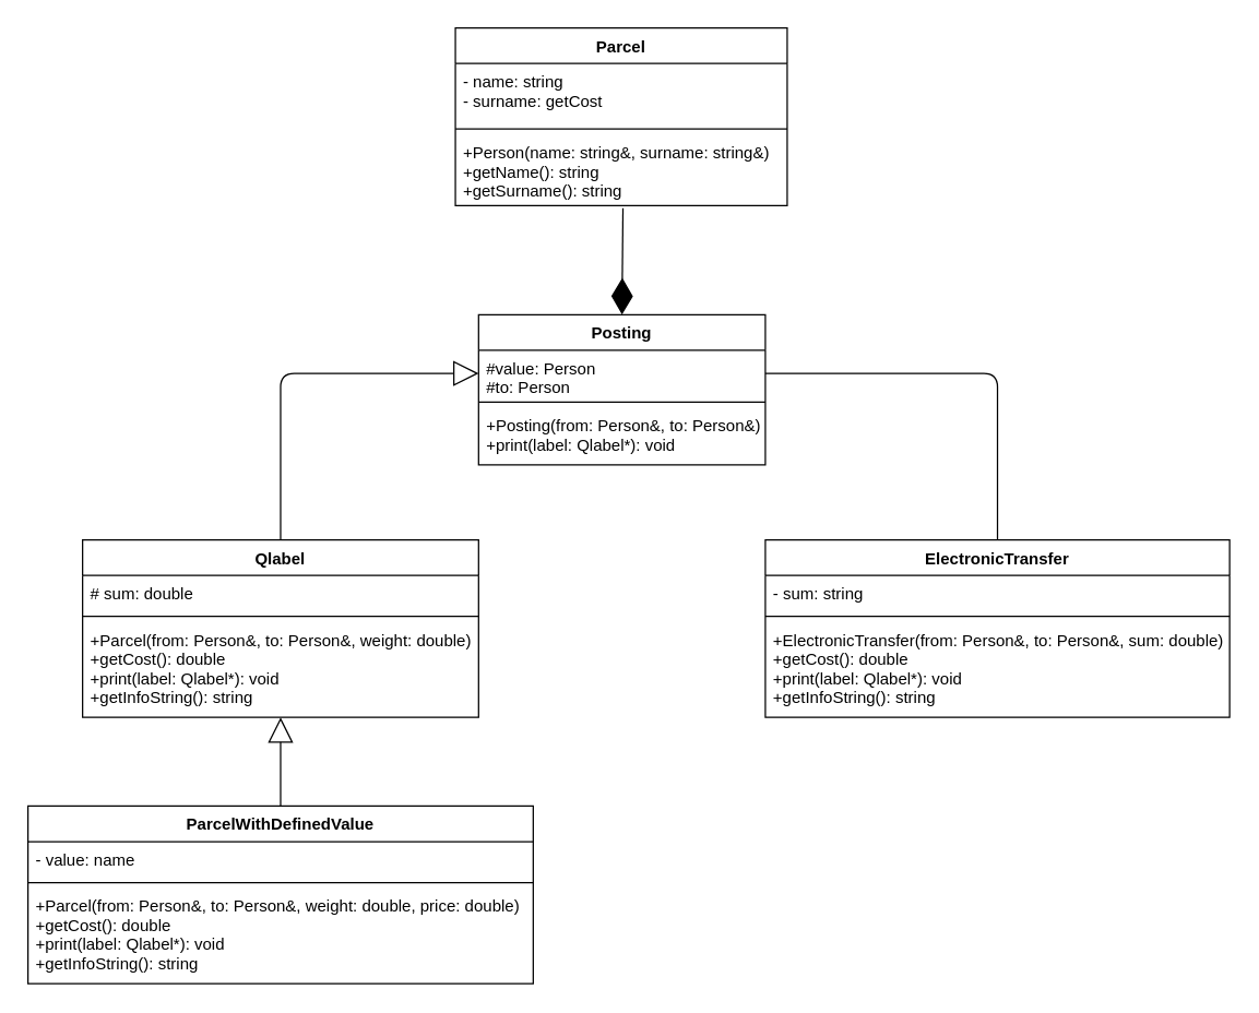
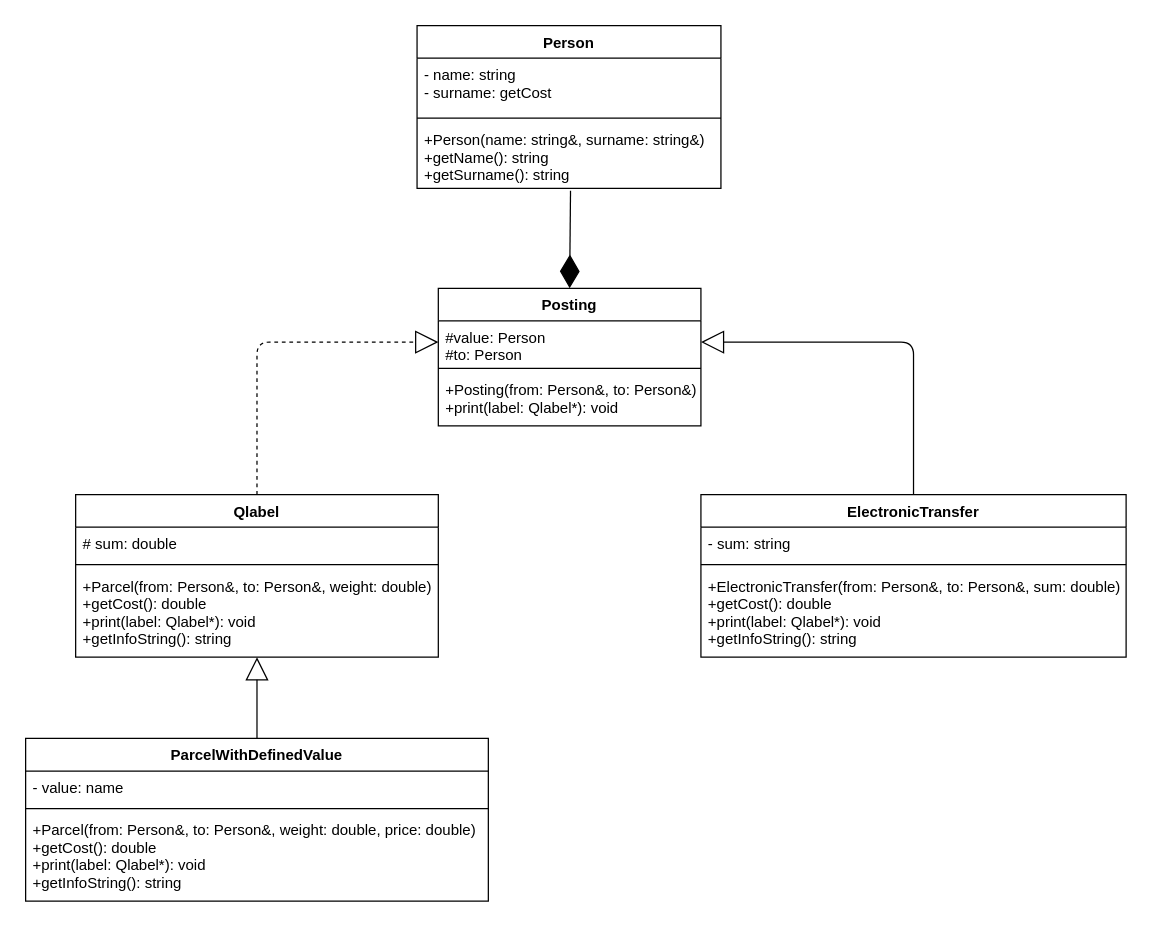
  <mxCell id="0" />
  <mxCell id="1" parent="0" />
  <mxCell id="2" value="Posting" style="swimlane;fontStyle=1;align=center;verticalAlign=top;childLayout=stackLayout;horizontal=1;startSize=26;horizontalStack=0;resizeParent=1;resizeParentMax=0;resizeLast=0;collapsible=1;marginBottom=0;" vertex="1" parent="1"><mxGeometry x="350" y="230" width="210" height="110" as="geometry" /></mxCell>
  <mxCell id="3" value="#value: Person&#10;#to: Person" style="text;strokeColor=none;fillColor=none;align=left;verticalAlign=top;spacingLeft=4;spacingRight=4;overflow=hidden;rotatable=0;points=[[0,0.5],[1,0.5]];portConstraint=eastwest;" vertex="1" parent="2"><mxGeometry y="26" width="210" height="34" as="geometry" /></mxCell>
  <mxCell id="4" value="" style="line;strokeWidth=1;fillColor=none;align=left;verticalAlign=middle;spacingTop=-1;spacingLeft=3;spacingRight=3;rotatable=0;labelPosition=right;points=[];portConstraint=eastwest;" vertex="1" parent="2"><mxGeometry y="60" width="210" height="8" as="geometry" /></mxCell>
  <mxCell id="5" value="+Posting(from: Person&amp;, to: Person&amp;)&#10;+print(label: Qlabel*): void" style="text;strokeColor=none;fillColor=none;align=left;verticalAlign=top;spacingLeft=4;spacingRight=4;overflow=hidden;rotatable=0;points=[[0,0.5],[1,0.5]];portConstraint=eastwest;" vertex="1" parent="2"><mxGeometry y="68" width="210" height="42" as="geometry" /></mxCell>
  <mxCell id="6" value="Qlabel" style="swimlane;fontStyle=1;align=center;verticalAlign=top;childLayout=stackLayout;horizontal=1;startSize=26;horizontalStack=0;resizeParent=1;resizeParentMax=0;resizeLast=0;collapsible=1;marginBottom=0;" vertex="1" parent="1"><mxGeometry x="60" y="395" width="290" height="130" as="geometry" /></mxCell>
  <mxCell id="7" value="# sum: double" style="text;strokeColor=none;fillColor=none;align=left;verticalAlign=top;spacingLeft=4;spacingRight=4;overflow=hidden;rotatable=0;points=[[0,0.5],[1,0.5]];portConstraint=eastwest;" vertex="1" parent="6"><mxGeometry y="26" width="290" height="26" as="geometry" /></mxCell>
  <mxCell id="8" value="" style="line;strokeWidth=1;fillColor=none;align=left;verticalAlign=middle;spacingTop=-1;spacingLeft=3;spacingRight=3;rotatable=0;labelPosition=right;points=[];portConstraint=eastwest;" vertex="1" parent="6"><mxGeometry y="52" width="290" height="8" as="geometry" /></mxCell>
  <mxCell id="9" value="+Parcel(from: Person&amp;, to: Person&amp;, weight: double)&#10;+getCost(): double&#10;+print(label: Qlabel*): void&#10;+getInfoString(): string" style="text;strokeColor=none;fillColor=none;align=left;verticalAlign=top;spacingLeft=4;spacingRight=4;overflow=hidden;rotatable=0;points=[[0,0.5],[1,0.5]];portConstraint=eastwest;" vertex="1" parent="6"><mxGeometry y="60" width="290" height="70" as="geometry" /></mxCell>
- <mxCell id="10" value="Parcel" style="swimlane;fontStyle=1;align=center;verticalAlign=top;childLayout=stackLayout;horizontal=1;startSize=26;horizontalStack=0;resizeParent=1;resizeParentMax=0;resizeLast=0;collapsible=1;marginBottom=0;" vertex="1" parent="1"><mxGeometry x="333" y="20" width="243" height="130" as="geometry" /></mxCell>
+ <mxCell id="10" value="Person" style="swimlane;fontStyle=1;align=center;verticalAlign=top;childLayout=stackLayout;horizontal=1;startSize=26;horizontalStack=0;resizeParent=1;resizeParentMax=0;resizeLast=0;collapsible=1;marginBottom=0;" vertex="1" parent="1"><mxGeometry x="333" y="20" width="243" height="130" as="geometry" /></mxCell>
  <mxCell id="11" value="- name: string&#10;- surname: getCost" style="text;strokeColor=none;fillColor=none;align=left;verticalAlign=top;spacingLeft=4;spacingRight=4;overflow=hidden;rotatable=0;points=[[0,0.5],[1,0.5]];portConstraint=eastwest;" vertex="1" parent="10"><mxGeometry y="26" width="243" height="44" as="geometry" /></mxCell>
  <mxCell id="12" value="" style="line;strokeWidth=1;fillColor=none;align=left;verticalAlign=middle;spacingTop=-1;spacingLeft=3;spacingRight=3;rotatable=0;labelPosition=right;points=[];portConstraint=eastwest;" vertex="1" parent="10"><mxGeometry y="70" width="243" height="8" as="geometry" /></mxCell>
  <mxCell id="13" value="+Person(name: string&amp;, surname: string&amp;) &#10;+getName(): string&#10;+getSurname(): string" style="text;strokeColor=none;fillColor=none;align=left;verticalAlign=top;spacingLeft=4;spacingRight=4;overflow=hidden;rotatable=0;points=[[0,0.5],[1,0.5]];portConstraint=eastwest;" vertex="1" parent="10"><mxGeometry y="78" width="243" height="52" as="geometry" /></mxCell>
  <mxCell id="14" value="" style="endArrow=diamondThin;endFill=1;endSize=24;html=1;entryX=0.5;entryY=0;entryDx=0;entryDy=0;exitX=0.505;exitY=1.038;exitDx=0;exitDy=0;exitPerimeter=0;" edge="1" parent="1" source="13" target="2"><mxGeometry width="160" relative="1" as="geometry"><mxPoint x="738" y="180" as="sourcePoint" /><mxPoint x="898" y="180" as="targetPoint" /></mxGeometry></mxCell>
- <mxCell id="15" value="" style="endArrow=block;endSize=16;endFill=0;html=1;exitX=0.5;exitY=0;exitDx=0;exitDy=0;entryX=0;entryY=0.5;entryDx=0;entryDy=0;edgeStyle=orthogonalEdgeStyle;" edge="1" parent="1" source="6" target="3"><mxGeometry width="160" relative="1" as="geometry"><mxPoint x="98" y="410" as="sourcePoint" /><mxPoint x="258" y="410" as="targetPoint" /></mxGeometry></mxCell>
+ <mxCell id="15" value="" style="endArrow=block;endSize=16;endFill=0;html=1;exitX=0.5;exitY=0;exitDx=0;exitDy=0;entryX=0;entryY=0.5;entryDx=0;entryDy=0;edgeStyle=orthogonalEdgeStyle;dashed=1;" edge="1" parent="1" source="6" target="3"><mxGeometry width="160" relative="1" as="geometry"><mxPoint x="98" y="410" as="sourcePoint" /><mxPoint x="258" y="410" as="targetPoint" /></mxGeometry></mxCell>
  <mxCell id="16" value="ElectronicTransfer" style="swimlane;fontStyle=1;align=center;verticalAlign=top;childLayout=stackLayout;horizontal=1;startSize=26;horizontalStack=0;resizeParent=1;resizeParentMax=0;resizeLast=0;collapsible=1;marginBottom=0;" vertex="1" parent="1"><mxGeometry x="560" y="395" width="340" height="130" as="geometry" /></mxCell>
  <mxCell id="17" value="- sum: string" style="text;strokeColor=none;fillColor=none;align=left;verticalAlign=top;spacingLeft=4;spacingRight=4;overflow=hidden;rotatable=0;points=[[0,0.5],[1,0.5]];portConstraint=eastwest;" vertex="1" parent="16"><mxGeometry y="26" width="340" height="26" as="geometry" /></mxCell>
  <mxCell id="18" value="" style="line;strokeWidth=1;fillColor=none;align=left;verticalAlign=middle;spacingTop=-1;spacingLeft=3;spacingRight=3;rotatable=0;labelPosition=right;points=[];portConstraint=eastwest;" vertex="1" parent="16"><mxGeometry y="52" width="340" height="8" as="geometry" /></mxCell>
  <mxCell id="19" value="+ElectronicTransfer(from: Person&amp;, to: Person&amp;, sum: double)&#10;+getCost(): double&#10;+print(label: Qlabel*): void&#10;+getInfoString(): string&#10;" style="text;strokeColor=none;fillColor=none;align=left;verticalAlign=top;spacingLeft=4;spacingRight=4;overflow=hidden;rotatable=0;points=[[0,0.5],[1,0.5]];portConstraint=eastwest;" vertex="1" parent="16"><mxGeometry y="60" width="340" height="70" as="geometry" /></mxCell>
- <mxCell id="20" value="" style="endArrow=none;endSize=16;endFill=0;html=1;exitX=0.5;exitY=0;exitDx=0;exitDy=0;entryX=1;entryY=0.5;entryDx=0;entryDy=0;edgeStyle=orthogonalEdgeStyle;" edge="1" parent="1" source="16" target="3"><mxGeometry width="160" relative="1" as="geometry"><mxPoint x="298" y="360" as="sourcePoint" /><mxPoint x="458" y="360" as="targetPoint" /></mxGeometry></mxCell>
+ <mxCell id="20" value="" style="endArrow=block;endSize=16;endFill=0;html=1;exitX=0.5;exitY=0;exitDx=0;exitDy=0;entryX=1;entryY=0.5;entryDx=0;entryDy=0;edgeStyle=orthogonalEdgeStyle;" edge="1" parent="1" source="16" target="3"><mxGeometry width="160" relative="1" as="geometry"><mxPoint x="298" y="360" as="sourcePoint" /><mxPoint x="458" y="360" as="targetPoint" /></mxGeometry></mxCell>
  <mxCell id="21" value="ParcelWithDefinedValue" style="swimlane;fontStyle=1;align=center;verticalAlign=top;childLayout=stackLayout;horizontal=1;startSize=26;horizontalStack=0;resizeParent=1;resizeParentMax=0;resizeLast=0;collapsible=1;marginBottom=0;" vertex="1" parent="1"><mxGeometry x="20" y="590" width="370" height="130" as="geometry" /></mxCell>
  <mxCell id="22" value="- value: name" style="text;strokeColor=none;fillColor=none;align=left;verticalAlign=top;spacingLeft=4;spacingRight=4;overflow=hidden;rotatable=0;points=[[0,0.5],[1,0.5]];portConstraint=eastwest;" vertex="1" parent="21"><mxGeometry y="26" width="370" height="26" as="geometry" /></mxCell>
  <mxCell id="23" value="" style="line;strokeWidth=1;fillColor=none;align=left;verticalAlign=middle;spacingTop=-1;spacingLeft=3;spacingRight=3;rotatable=0;labelPosition=right;points=[];portConstraint=eastwest;" vertex="1" parent="21"><mxGeometry y="52" width="370" height="8" as="geometry" /></mxCell>
  <mxCell id="24" value="+Parcel(from: Person&amp;, to: Person&amp;, weight: double, price: double)&#10;+getCost(): double&#10;+print(label: Qlabel*): void&#10;+getInfoString(): string" style="text;strokeColor=none;fillColor=none;align=left;verticalAlign=top;spacingLeft=4;spacingRight=4;overflow=hidden;rotatable=0;points=[[0,0.5],[1,0.5]];portConstraint=eastwest;" vertex="1" parent="21"><mxGeometry y="60" width="370" height="70" as="geometry" /></mxCell>
  <mxCell id="25" value="" style="endArrow=block;endSize=16;endFill=0;html=1;exitX=0.5;exitY=0;exitDx=0;exitDy=0;" edge="1" parent="1" source="21" target="9"><mxGeometry width="160" relative="1" as="geometry"><mxPoint x="138" y="570" as="sourcePoint" /><mxPoint x="298" y="570" as="targetPoint" /></mxGeometry></mxCell>
